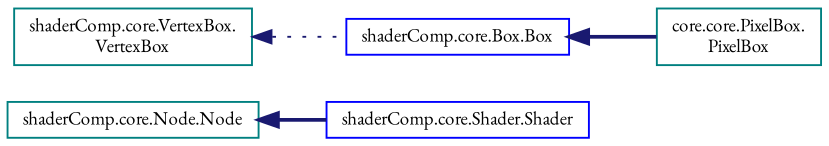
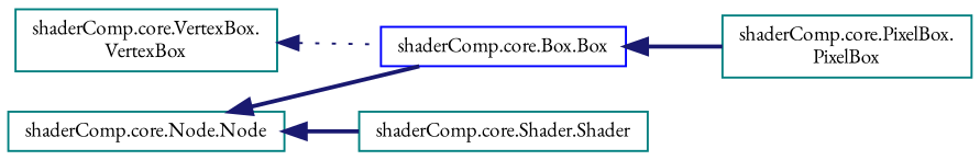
  digraph {
    fontname="EB Garamond"
    rankdir=LR
    node [color=teal fillcolor=white fontname="EB Garamond" fontsize=10 shape=record style=filled]
    edge [color=midnightblue dir=back fontname="EB Garamond" fontsize=10 labelfontname=Helvetica labelfontsize=10 style=bold]
    n1 [height=0.2 label="shaderComp.core.Node.Node" width=0.4]
    n2 [color=blue height=0.2 label="shaderComp.core.Box.Box" width=0.4]
-   n3 [color=blue height=0.2 label="shaderComp.core.Shader.Shader" width=0.4]
-   n4 [height=0.2 label="core.core.PixelBox.\lPixelBox" width=0.4]
+   n3 [height=0.2 label="shaderComp.core.Shader.Shader" width=0.4]
+   n4 [height=0.2 label="shaderComp.core.PixelBox.\lPixelBox" width=0.4]
    n5 [height=0.2 label="shaderComp.core.VertexBox.\lVertexBox" width=0.4]
+   n1 -> n2
    n1 -> n3
    n2 -> n4
    n5 -> n2 [style=dotted]
  }
